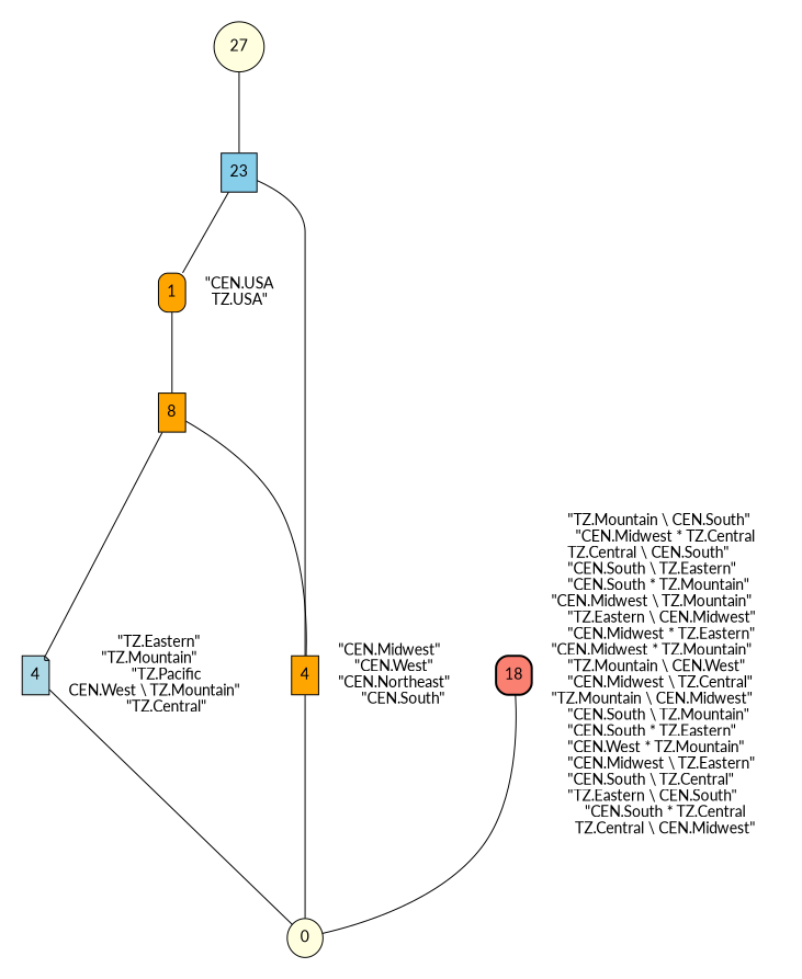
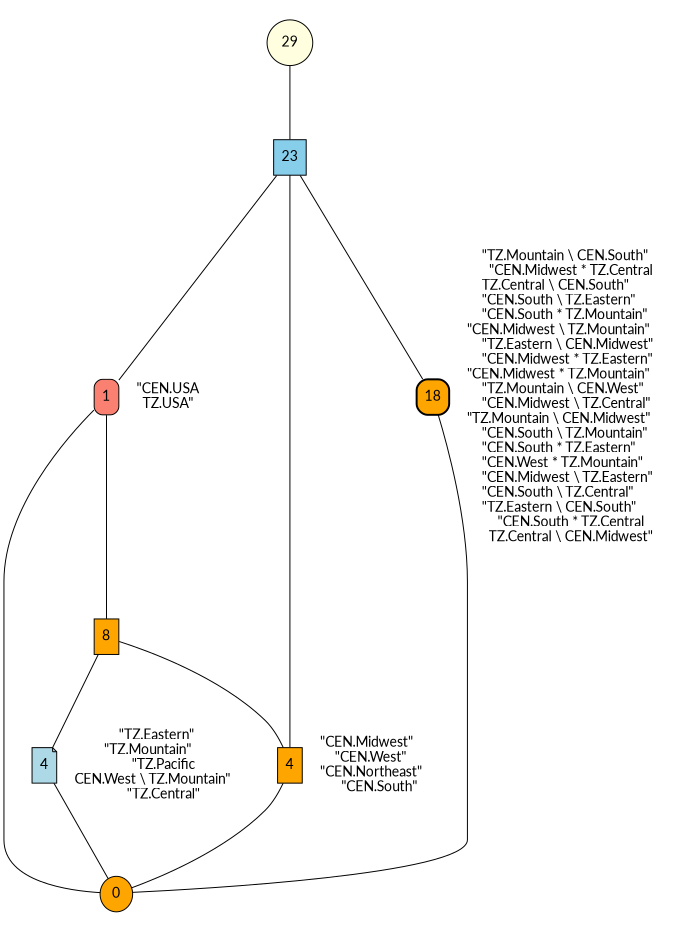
  digraph {
    fontname=Lato
    node [fillcolor=lightyellow fontname=Lato style=filled shape=box]
    edge [dir=none fontname=Lato labeldistance=1.5 minlen=2]
-   n1 [label=0 width=.25 shape=""]
-   n2 [fillcolor=orange label=1 style="filled,rounded" width=.25]
+   n1 [fillcolor=orange label=0 width=.25 shape=""]
+   n2 [fillcolor=salmon label=1 style="filled,rounded" width=.25]
    n3 [fillcolor=orange label=4 width=.25]
    n4 [fillcolor=lightblue label=4 shape=note width=.25]
    n5 [fillcolor=orange label=8 width=.25]
-   n6 [fillcolor=salmon label=18 style="filled,rounded,bold" width=.25]
+   n6 [fillcolor=orange label=18 style="filled,rounded,bold" width=.25]
    n7 [fillcolor=skyblue label=23 width=.25]
-   n8 [label=27 shape=circle width=.25]
+   n8 [label=29 shape=circle width=.25]
    subgraph cluster_1 {
      color=transparent
      n1
    }
    subgraph cluster_2 {
      color=transparent
      n2
    }
    subgraph cluster_3 {
      color=transparent
      n3
    }
    subgraph cluster_4 {
      color=transparent
      n4
    }
    subgraph cluster_5 {
      color=transparent
      n5
    }
    subgraph cluster_6 {
      color=transparent
      n6
    }
    subgraph cluster_7 {
      color=transparent
      n7
    }
    subgraph cluster_8 {
      color=transparent
      n8
    }
+   n2 -> n1
    n2 -> n2 [color=transparent label="\"CEN.USA\nTZ.USA\"" labelangle=270]
    n2 -> n5
    n3 -> n1
    n3 -> n3 [color=transparent label="\"CEN.Midwest\"	\n\"CEN.West\"	\n\"CEN.Northeast\"	\n\"CEN.South\"" labelangle=270]
    n4 -> n1
    n4 -> n4 [color=transparent label="\"TZ.Eastern\"	\n\"TZ.Mountain\"	\n\"TZ.Pacific\nCEN.West \\ TZ.Mountain\"	\n\"TZ.Central\"" labelangle=270]
    n5 -> n3
    n5 -> n4
    n6 -> n1
    n6 -> n6 [color=transparent label="\"TZ.Mountain \\ CEN.South\"	\n\"CEN.Midwest * TZ.Central\nTZ.Central \\ CEN.South\"	\n\"CEN.South \\ TZ.Eastern\"	\n\"CEN.South * TZ.Mountain\"	\n\"CEN.Midwest \\ TZ.Mountain\"	\n\"TZ.Eastern \\ CEN.Midwest\"	\n\"CEN.Midwest * TZ.Eastern\"	\n\"CEN.Midwest * TZ.Mountain\"	\n\"TZ.Mountain \\ CEN.West\"	\n\"CEN.Midwest \\ TZ.Central\"	\n\"TZ.Mountain \\ CEN.Midwest\"	\n\"CEN.South \\ TZ.Mountain\"	\n\"CEN.South * TZ.Eastern\"	\n\"CEN.West * TZ.Mountain\"	\n\"CEN.Midwest \\ TZ.Eastern\"	\n\"CEN.South \\ TZ.Central\"	\n\"TZ.Eastern \\ CEN.South\"	\n\"CEN.South * TZ.Central\nTZ.Central \\ CEN.Midwest\"" labelangle=270]
    n7 -> n2
    n7 -> n3
+   n7 -> n6
    n8 -> n7
  }
